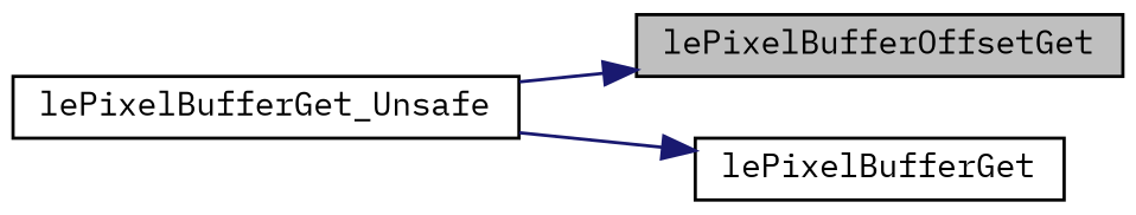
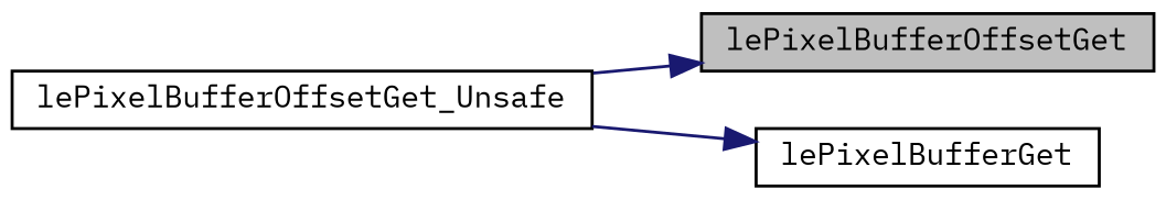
  digraph {
    fontname="IBM Plex Mono"
    rankdir=RL
    node [color=black fillcolor=white fontname="IBM Plex Mono" fontsize=10 shape=record style=filled]
    edge [color=midnightblue dir=back fontname="IBM Plex Mono" fontsize=10 labelfontname=Helvetica labelfontsize=10 style=solid]
    n1 [fillcolor=grey75 fontcolor=black height=0.2 label=lePixelBufferOffsetGet width=0.4]
-   n2 [height=0.2 label=lePixelBufferGet_Unsafe width=0.4]
+   n2 [height=0.2 label=lePixelBufferOffsetGet_Unsafe width=0.4]
    n3 [height=0.2 label=lePixelBufferGet width=0.4]
    n1 -> n2
    n3 -> n2
  }
